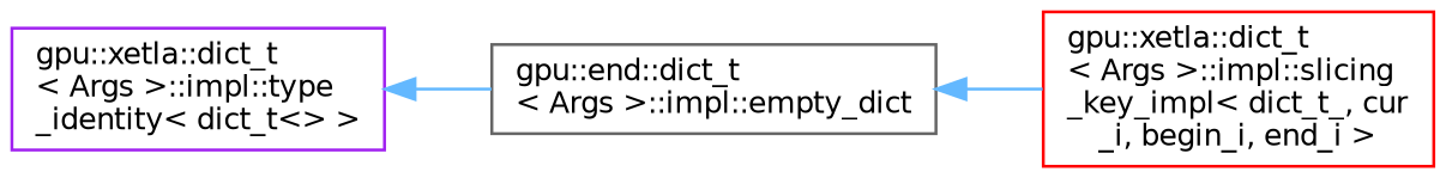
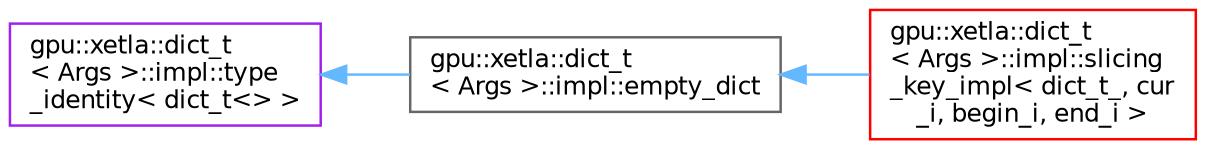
  digraph {
    rankdir=LR
    node [fillcolor=white fontname=Helvetica fontsize=10 shape=box style=filled]
    edge [color=steelblue1 dir=back fontname=Helvetica fontsize=10 labelfontname=Helvetica labelfontsize=10 style=solid]
    n1 [color=purple height=0.2 label="gpu::xetla::dict_t\l\< Args \>::impl::type\l_identity\< dict_t\<\> \>" width=0.4]
-   n2 [color=gray40 height=0.2 label="gpu::end::dict_t\l\< Args \>::impl::empty_dict" width=0.4]
+   n2 [color=gray40 height=0.2 label="gpu::xetla::dict_t\l\< Args \>::impl::empty_dict" width=0.4]
    n3 [color=red height=0.2 label="gpu::xetla::dict_t\l\< Args \>::impl::slicing\l_key_impl\< dict_t_, cur\l_i, begin_i, end_i \>" width=0.4]
    n1 -> n2
    n2 -> n3
  }
